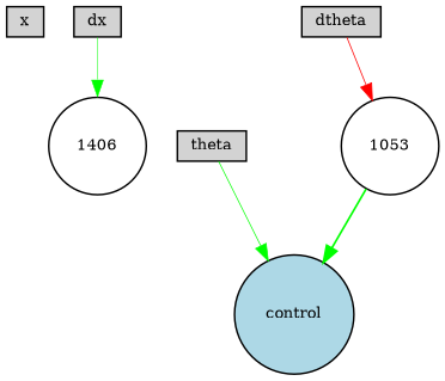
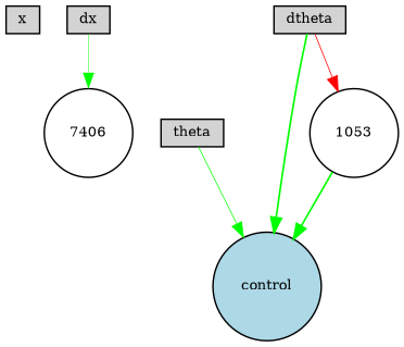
  digraph {
    node [fillcolor=lightgray fontsize=9 shape=box style=filled]
    edge [color=green style=solid]
    x [height=0.2 width=0.2]
    dx [height=0.2 width=0.2]
-   1406 [fillcolor=white height=0.2 shape=circle width=0.2]
+   1406 [fillcolor=white height=0.2 shape=circle width=0.2 label=7406]
    theta [height=0.2 width=0.2]
    control [fillcolor=lightblue height=0.2 shape=circle width=0.2]
    dtheta [height=0.2 width=0.2]
    n7 [fillcolor=white height=0.2 label=1053 shape=circle width=0.2]
    dx -> 1406 [penwidth=0.33423307545848885]
    theta -> control [penwidth=0.485649079872308]
+   dtheta -> control [penwidth=1.1591900101415609]
    dtheta -> n7 [color=red penwidth=0.521396091674498]
    n7 -> control [penwidth=1.1403195292509705]
  }
